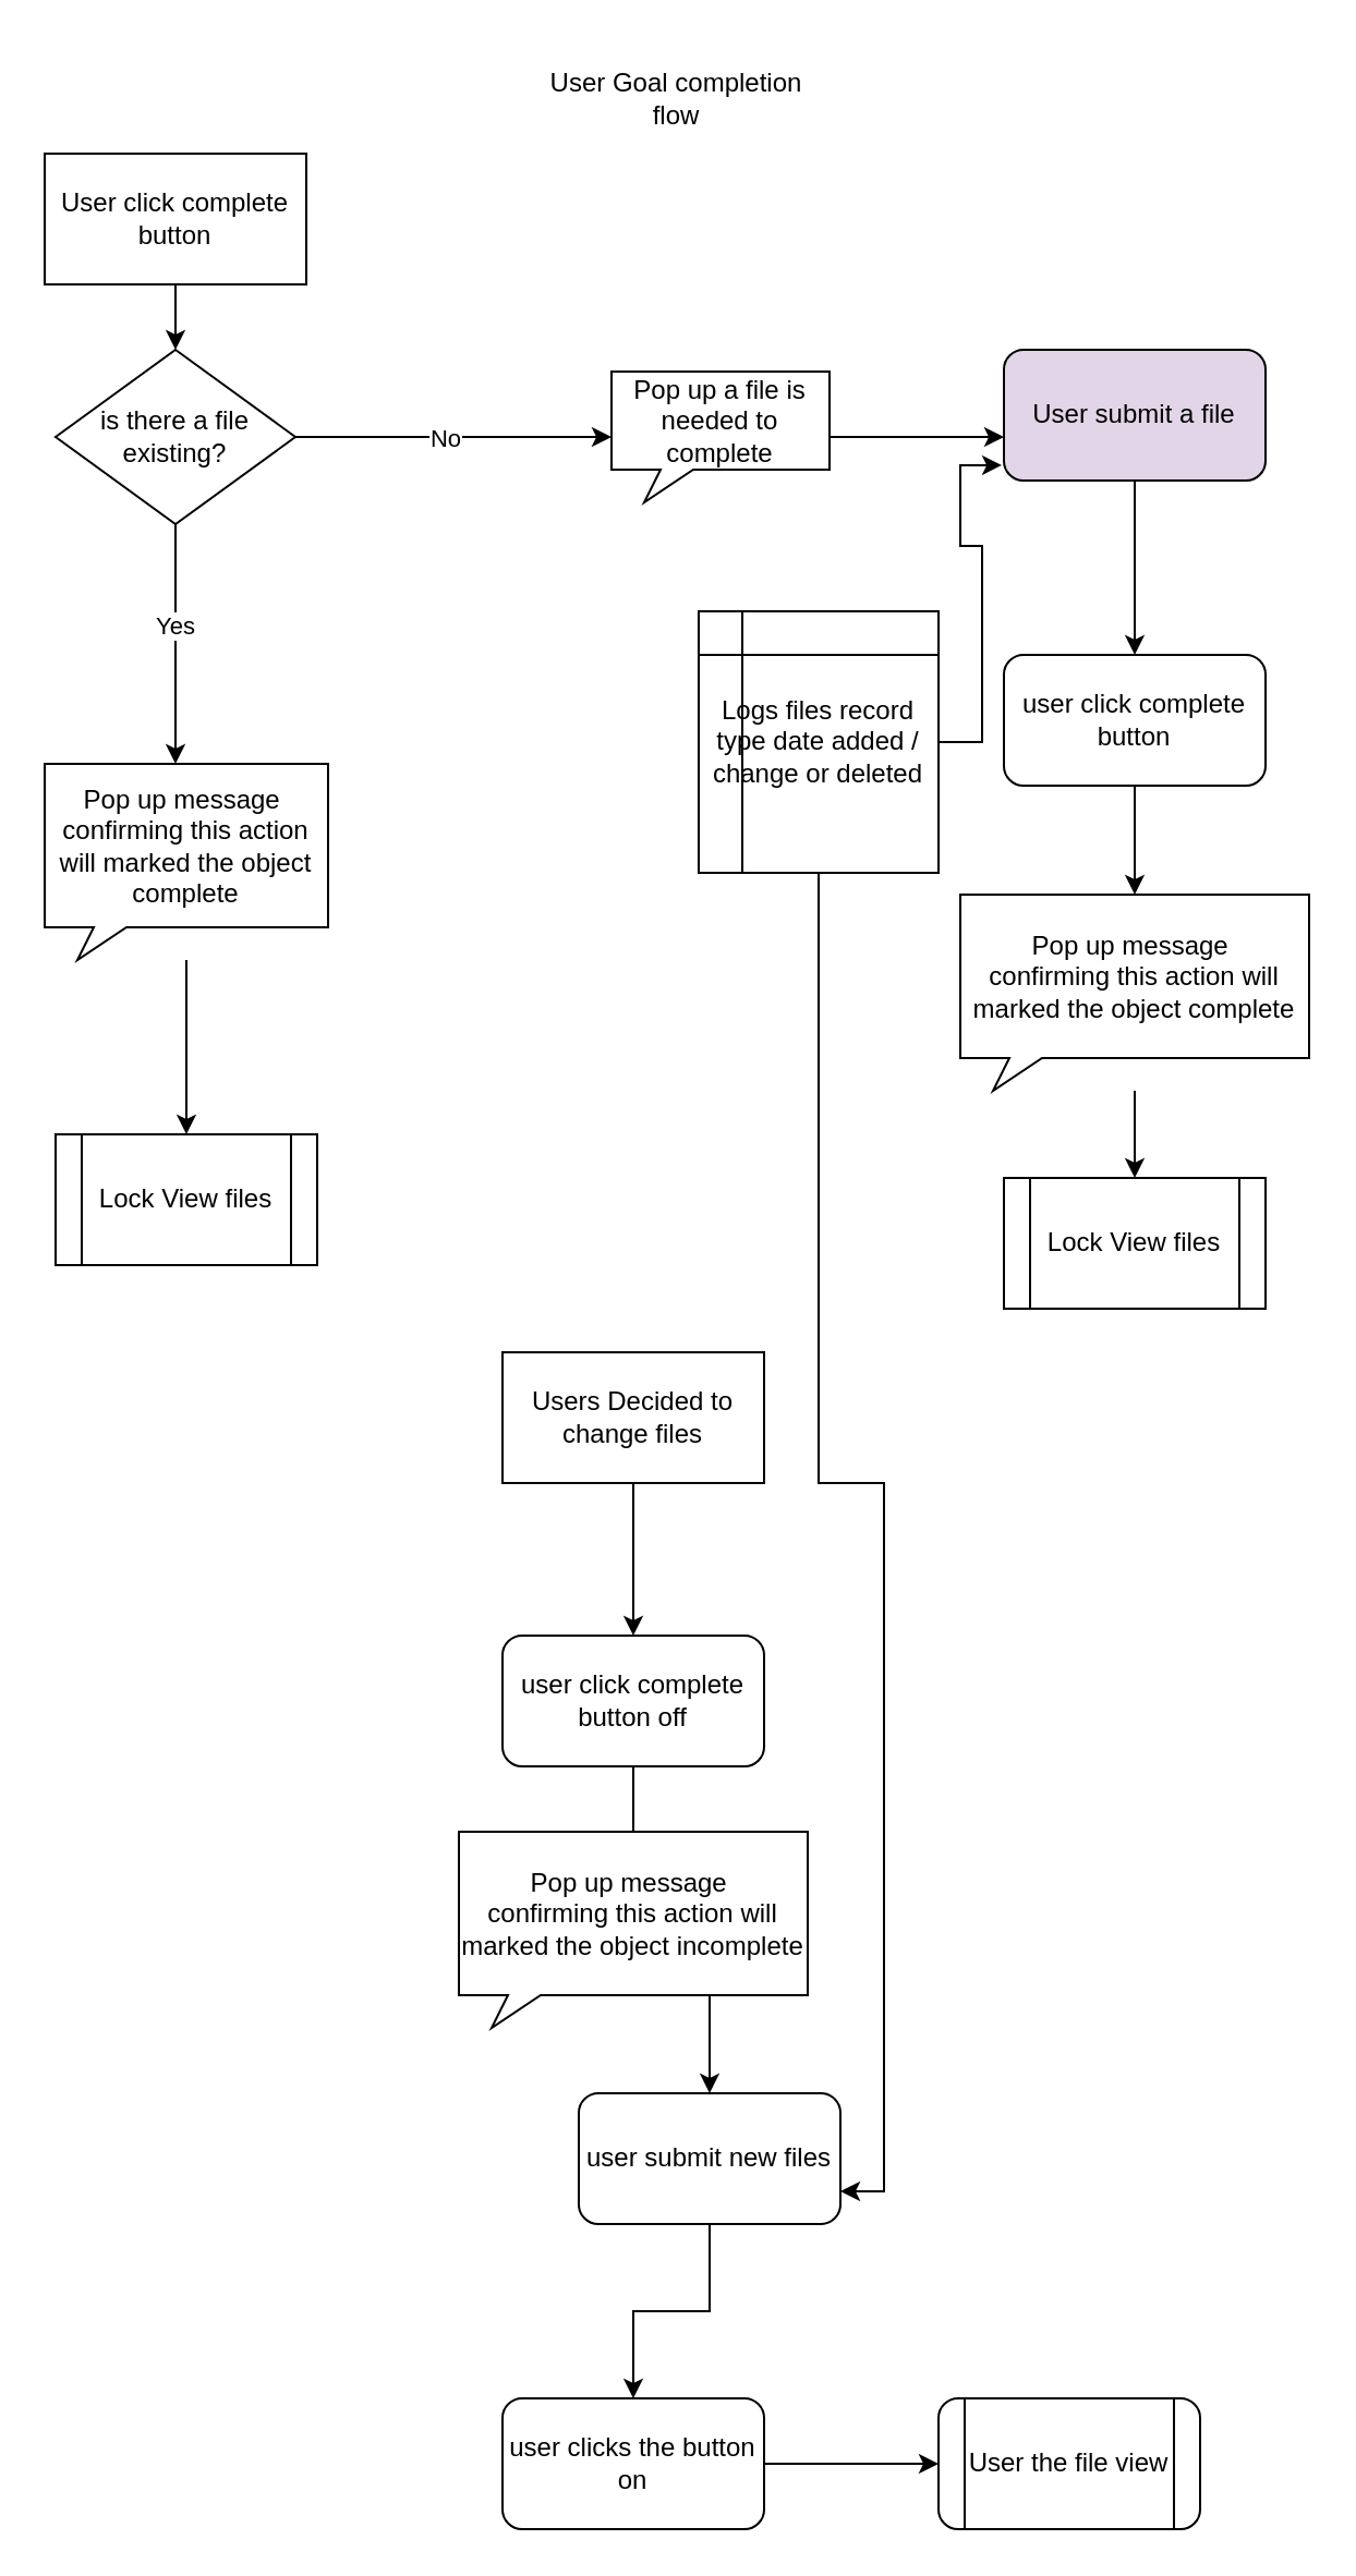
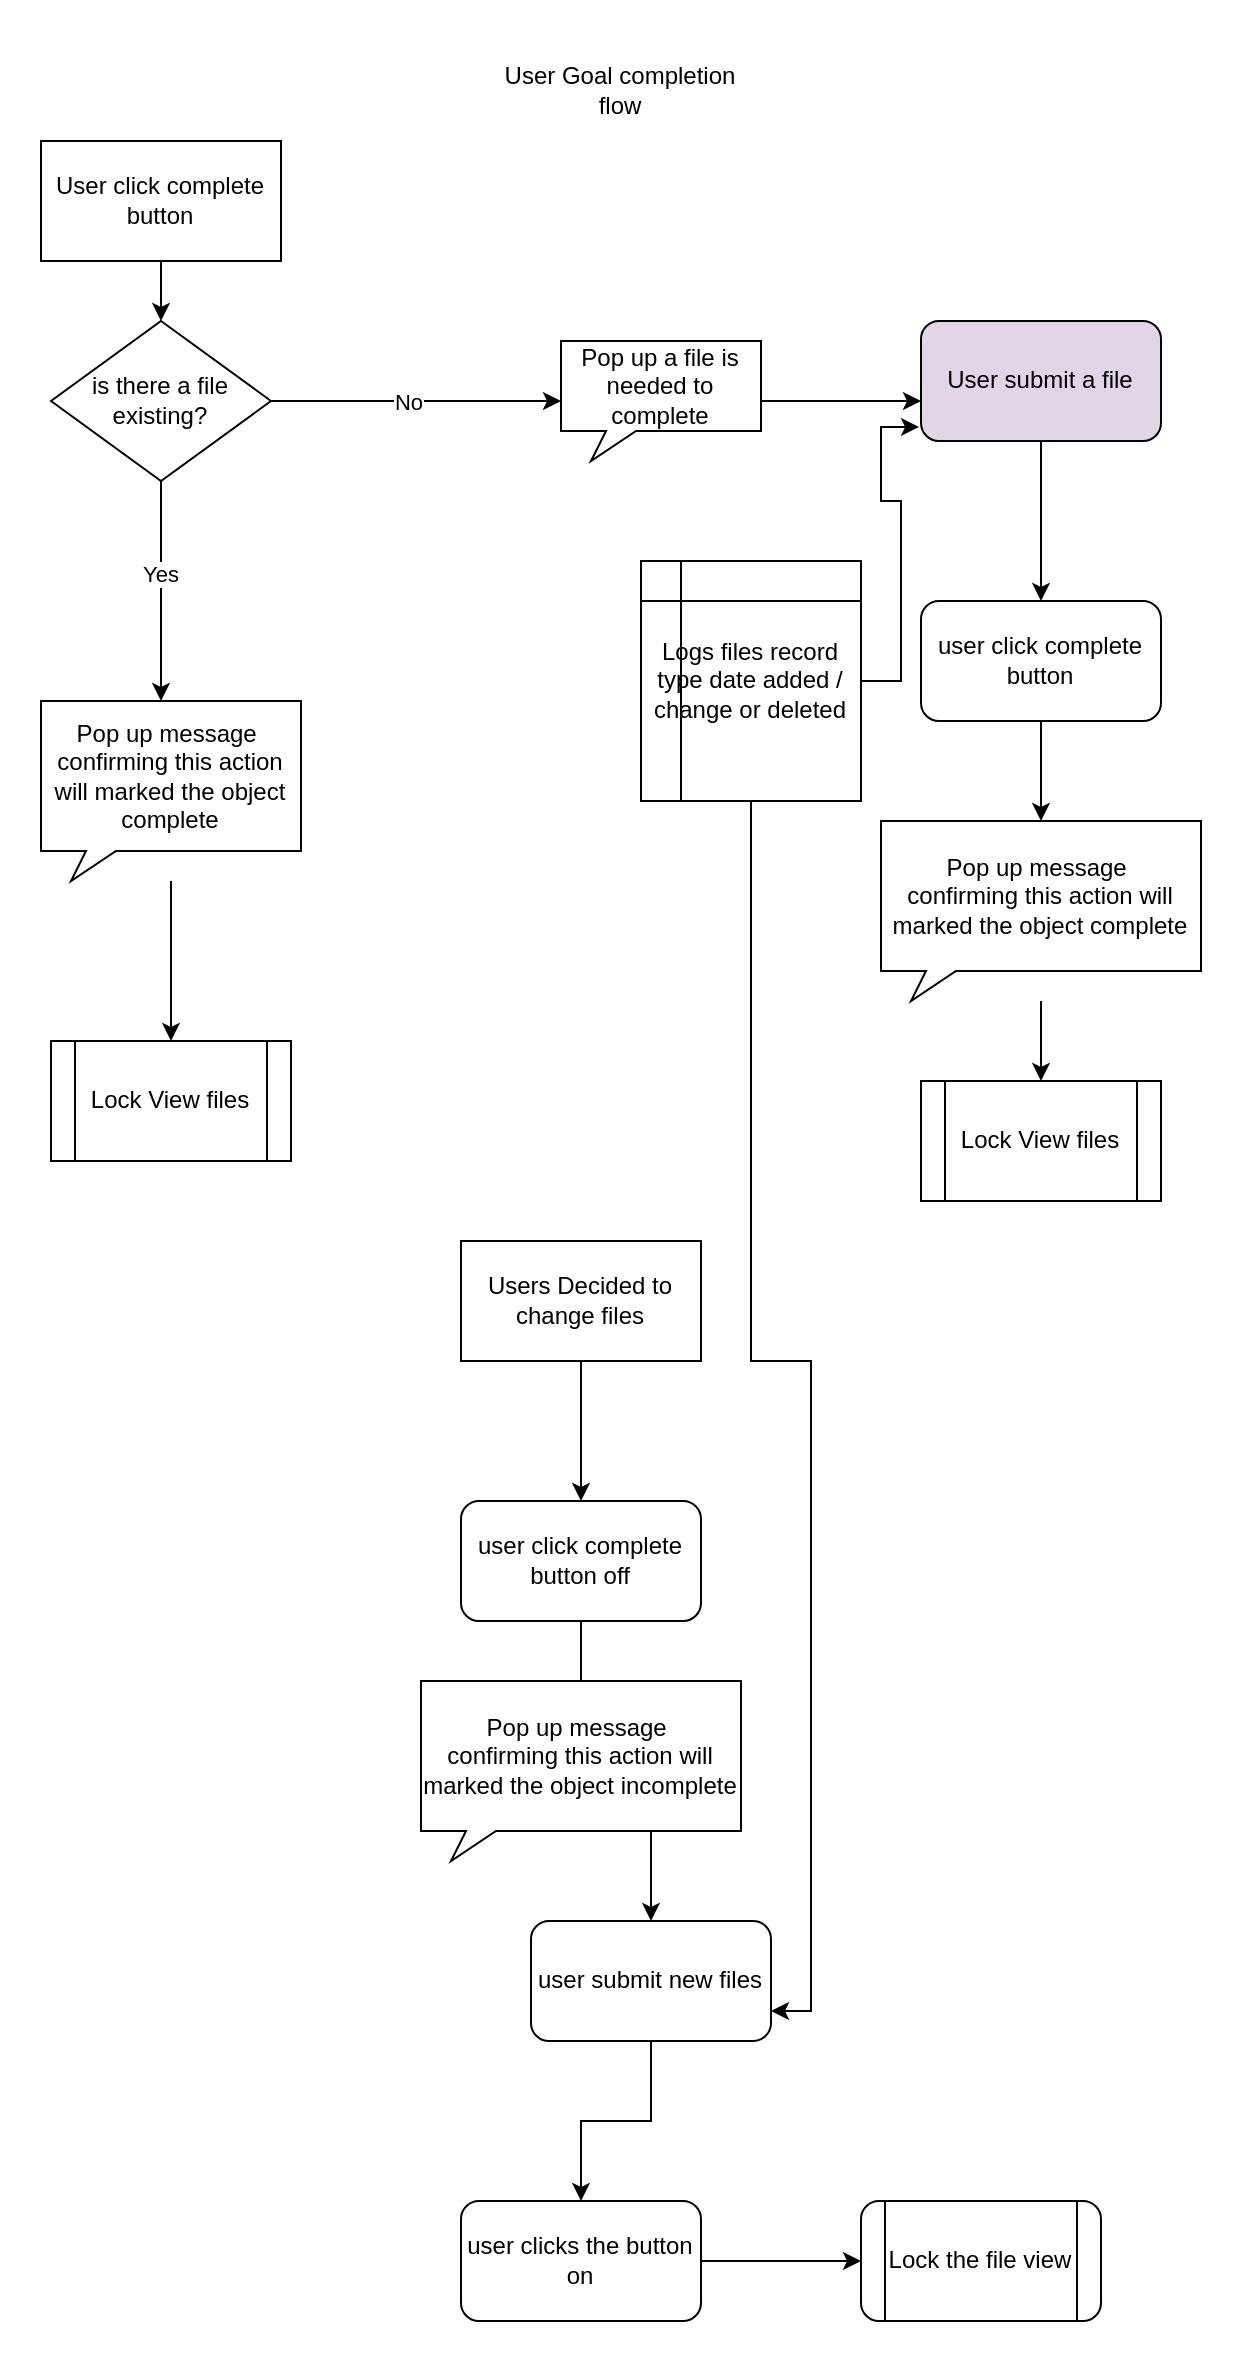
  <mxCell id="0" />
  <mxCell id="1" parent="0" />
  <mxCell id="2" value="User Goal completion flow" style="text;html=1;align=center;verticalAlign=middle;whiteSpace=wrap;rounded=0;" vertex="1" parent="1"><mxGeometry x="240" y="20" width="140" height="50" as="geometry" /></mxCell>
  <mxCell id="3" style="edgeStyle=orthogonalEdgeStyle;rounded=0;orthogonalLoop=1;jettySize=auto;html=1;exitX=0.5;exitY=1;exitDx=0;exitDy=0;entryX=0.5;entryY=0;entryDx=0;entryDy=0;" edge="1" parent="1" source="4" target="9"><mxGeometry relative="1" as="geometry" /></mxCell>
  <mxCell id="4" value="User click complete button" style="rounded=0;whiteSpace=wrap;html=1;" vertex="1" parent="1"><mxGeometry x="20" y="70" width="120" height="60" as="geometry" /></mxCell>
  <mxCell id="5" style="edgeStyle=orthogonalEdgeStyle;rounded=0;orthogonalLoop=1;jettySize=auto;html=1;exitX=0.5;exitY=1;exitDx=0;exitDy=0;" edge="1" parent="1" source="9"><mxGeometry relative="1" as="geometry"><mxPoint x="80" y="350" as="targetPoint" /></mxGeometry></mxCell>
  <mxCell id="6" value="Yes" style="edgeLabel;html=1;align=center;verticalAlign=middle;resizable=0;points=[];" vertex="1" connectable="0" parent="5"><mxGeometry x="-0.167" y="-1" relative="1" as="geometry"><mxPoint as="offset" /></mxGeometry></mxCell>
  <mxCell id="7" style="edgeStyle=orthogonalEdgeStyle;rounded=0;orthogonalLoop=1;jettySize=auto;html=1;exitX=1;exitY=0.5;exitDx=0;exitDy=0;" edge="1" parent="1" source="9"><mxGeometry relative="1" as="geometry"><mxPoint x="280" y="200" as="targetPoint" /></mxGeometry></mxCell>
  <mxCell id="8" value="No" style="edgeLabel;html=1;align=center;verticalAlign=middle;resizable=0;points=[];" vertex="1" connectable="0" parent="7"><mxGeometry x="-0.065" relative="1" as="geometry"><mxPoint as="offset" /></mxGeometry></mxCell>
  <mxCell id="9" value="is there a file&lt;div&gt;existing?&lt;/div&gt;" style="rhombus;whiteSpace=wrap;html=1;" vertex="1" parent="1"><mxGeometry x="25" y="160" width="110" height="80" as="geometry" /></mxCell>
  <mxCell id="10" style="edgeStyle=orthogonalEdgeStyle;rounded=0;orthogonalLoop=1;jettySize=auto;html=1;" edge="1" parent="1" source="11"><mxGeometry relative="1" as="geometry"><mxPoint x="460" y="200" as="targetPoint" /></mxGeometry></mxCell>
  <mxCell id="11" value="Pop up a file is needed to complete" style="whiteSpace=wrap;html=1;shape=mxgraph.basic.rectCallout;dx=30;dy=15;boundedLbl=1;" vertex="1" parent="1"><mxGeometry x="280" y="170" width="100" height="60" as="geometry" /></mxCell>
  <mxCell id="12" style="edgeStyle=orthogonalEdgeStyle;rounded=0;orthogonalLoop=1;jettySize=auto;html=1;" edge="1" parent="1" source="13" target="14"><mxGeometry relative="1" as="geometry"><mxPoint x="85" y="550" as="targetPoint" /></mxGeometry></mxCell>
  <mxCell id="13" value="Pop up message&amp;nbsp;&lt;div&gt;confirming this action will marked the object complete&lt;/div&gt;" style="whiteSpace=wrap;html=1;shape=mxgraph.basic.rectCallout;dx=30;dy=15;boundedLbl=1;" vertex="1" parent="1"><mxGeometry x="20" y="350" width="130" height="90" as="geometry" /></mxCell>
  <mxCell id="14" value="Lock View files" style="shape=process;whiteSpace=wrap;html=1;backgroundOutline=1;" vertex="1" parent="1"><mxGeometry x="25" y="520" width="120" height="60" as="geometry" /></mxCell>
  <mxCell id="15" style="edgeStyle=orthogonalEdgeStyle;rounded=0;orthogonalLoop=1;jettySize=auto;html=1;entryX=-0.008;entryY=0.883;entryDx=0;entryDy=0;entryPerimeter=0;" edge="1" parent="1" source="16" target="18"><mxGeometry relative="1" as="geometry"><mxPoint x="410" y="210" as="targetPoint" /></mxGeometry></mxCell>
  <mxCell id="16" value="Logs files record&lt;div&gt;type date added / change or deleted&lt;/div&gt;" style="shape=internalStorage;whiteSpace=wrap;html=1;backgroundOutline=1;" vertex="1" parent="1"><mxGeometry x="320" y="280" width="110" height="120" as="geometry" /></mxCell>
  <mxCell id="17" value="" style="edgeStyle=orthogonalEdgeStyle;rounded=0;orthogonalLoop=1;jettySize=auto;html=1;" edge="1" parent="1" source="18" target="20"><mxGeometry relative="1" as="geometry" /></mxCell>
  <mxCell id="18" value="User submit a file" style="rounded=1;whiteSpace=wrap;html=1;fillColor=#e1d5e7;" vertex="1" parent="1"><mxGeometry x="460" y="160" width="120" height="60" as="geometry" /></mxCell>
  <mxCell id="19" value="" style="edgeStyle=orthogonalEdgeStyle;rounded=0;orthogonalLoop=1;jettySize=auto;html=1;" edge="1" parent="1" source="22"><mxGeometry relative="1" as="geometry"><mxPoint x="520" y="540" as="targetPoint" /></mxGeometry></mxCell>
  <mxCell id="20" value="user click complete button" style="rounded=1;whiteSpace=wrap;html=1;" vertex="1" parent="1"><mxGeometry x="460" y="300" width="120" height="60" as="geometry" /></mxCell>
  <mxCell id="21" value="" style="edgeStyle=orthogonalEdgeStyle;rounded=0;orthogonalLoop=1;jettySize=auto;html=1;" edge="1" parent="1" source="20" target="22"><mxGeometry relative="1" as="geometry"><mxPoint x="520" y="360" as="sourcePoint" /><mxPoint x="520" y="510" as="targetPoint" /></mxGeometry></mxCell>
  <mxCell id="22" value="Pop up message&amp;nbsp;&lt;div&gt;confirming this action will marked the object complete&lt;/div&gt;" style="whiteSpace=wrap;html=1;shape=mxgraph.basic.rectCallout;dx=30;dy=15;boundedLbl=1;" vertex="1" parent="1"><mxGeometry x="440" y="410" width="160" height="90" as="geometry" /></mxCell>
  <mxCell id="23" value="Lock View files" style="shape=process;whiteSpace=wrap;html=1;backgroundOutline=1;" vertex="1" parent="1"><mxGeometry x="460" y="540" width="120" height="60" as="geometry" /></mxCell>
  <mxCell id="24" style="edgeStyle=orthogonalEdgeStyle;rounded=0;orthogonalLoop=1;jettySize=auto;html=1;" edge="1" parent="1" source="25"><mxGeometry relative="1" as="geometry"><mxPoint x="290" y="750" as="targetPoint" /></mxGeometry></mxCell>
  <mxCell id="25" value="Users Decided to&lt;div&gt;change files&lt;/div&gt;" style="rounded=0;whiteSpace=wrap;html=1;" vertex="1" parent="1"><mxGeometry x="230" y="620" width="120" height="60" as="geometry" /></mxCell>
  <mxCell id="26" value="" style="edgeStyle=orthogonalEdgeStyle;rounded=0;orthogonalLoop=1;jettySize=auto;html=1;" edge="1" parent="1" source="27" target="29"><mxGeometry relative="1" as="geometry" /></mxCell>
  <mxCell id="27" value="user click complete button off" style="rounded=1;whiteSpace=wrap;html=1;" vertex="1" parent="1"><mxGeometry x="230" y="750" width="120" height="60" as="geometry" /></mxCell>
  <mxCell id="28" value="" style="edgeStyle=orthogonalEdgeStyle;rounded=0;orthogonalLoop=1;jettySize=auto;html=1;" edge="1" parent="1" source="29" target="33"><mxGeometry relative="1" as="geometry" /></mxCell>
  <mxCell id="29" value="user submit new files" style="rounded=1;whiteSpace=wrap;html=1;" vertex="1" parent="1"><mxGeometry x="265" y="960" width="120" height="60" as="geometry" /></mxCell>
  <mxCell id="30" value="Pop up message&amp;nbsp;&lt;div&gt;confirming this action will marked the object incomplete&lt;/div&gt;" style="whiteSpace=wrap;html=1;shape=mxgraph.basic.rectCallout;dx=30;dy=15;boundedLbl=1;" vertex="1" parent="1"><mxGeometry x="210" y="840" width="160" height="90" as="geometry" /></mxCell>
  <mxCell id="31" style="edgeStyle=orthogonalEdgeStyle;rounded=0;orthogonalLoop=1;jettySize=auto;html=1;entryX=1;entryY=0.75;entryDx=0;entryDy=0;" edge="1" parent="1" source="16" target="29"><mxGeometry relative="1" as="geometry" /></mxCell>
  <mxCell id="32" value="" style="edgeStyle=orthogonalEdgeStyle;rounded=0;orthogonalLoop=1;jettySize=auto;html=1;" edge="1" parent="1" source="33" target="34"><mxGeometry relative="1" as="geometry" /></mxCell>
  <mxCell id="33" value="user clicks the button on" style="rounded=1;whiteSpace=wrap;html=1;" vertex="1" parent="1"><mxGeometry x="230" y="1100" width="120" height="60" as="geometry" /></mxCell>
- <mxCell id="34" value="User the file view" style="shape=process;whiteSpace=wrap;html=1;backgroundOutline=1;rounded=1;" vertex="1" parent="1"><mxGeometry x="430" y="1100" width="120" height="60" as="geometry" /></mxCell>
+ <mxCell id="34" value="Lock the file view" style="shape=process;whiteSpace=wrap;html=1;backgroundOutline=1;rounded=1;" vertex="1" parent="1"><mxGeometry x="430" y="1100" width="120" height="60" as="geometry" /></mxCell>
